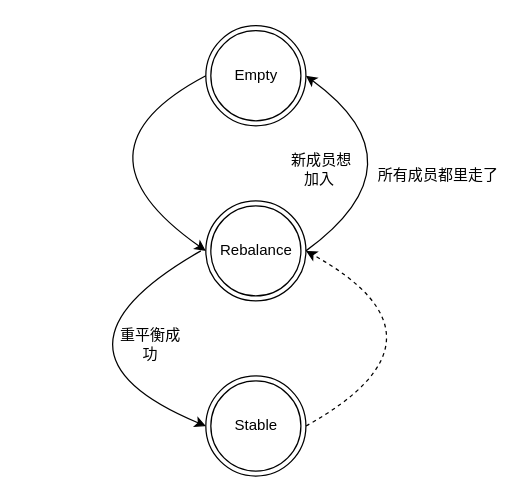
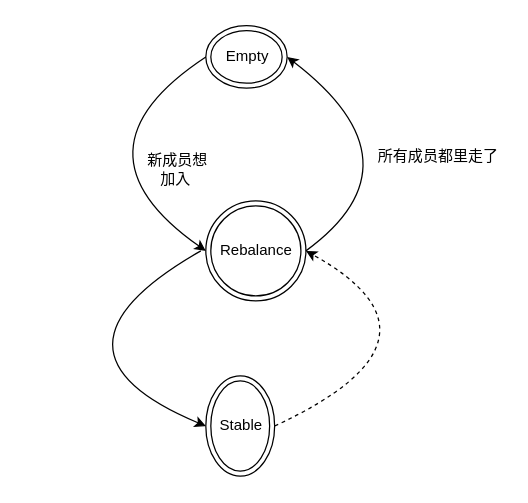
  <mxCell id="0" />
  <mxCell id="1" parent="0" />
- <mxCell id="2" value="Empty" style="ellipse;shape=doubleEllipse;html=1;dashed=0;whitespace=wrap;aspect=fixed;" vertex="1" parent="1"><mxGeometry x="164" y="20" width="80" height="80" as="geometry" /></mxCell>
+ <mxCell id="2" value="Empty" style="ellipse;shape=doubleEllipse;html=1;dashed=0;whitespace=wrap;aspect=fixed;" vertex="1" parent="1"><mxGeometry x="164" y="20" width="65" height="50" as="geometry" /></mxCell>
  <mxCell id="3" value="Rebalance" style="ellipse;shape=doubleEllipse;html=1;dashed=0;whitespace=wrap;aspect=fixed;" vertex="1" parent="1"><mxGeometry x="164" y="160" width="80" height="80" as="geometry" /></mxCell>
- <mxCell id="4" value="Stable" style="ellipse;shape=doubleEllipse;html=1;dashed=0;whitespace=wrap;aspect=fixed;" vertex="1" parent="1"><mxGeometry x="164" y="300" width="80" height="80" as="geometry" /></mxCell>
- <mxCell id="5" value="&amp;nbsp;新成员想加入" style="text;html=1;strokeColor=none;fillColor=none;align=center;verticalAlign=middle;whiteSpace=wrap;rounded=0;" vertex="1" parent="1"><mxGeometry x="225" y="120" width="60" height="30" as="geometry" /></mxCell>
+ <mxCell id="4" value="Stable" style="ellipse;shape=doubleEllipse;html=1;dashed=0;whitespace=wrap;aspect=fixed;" vertex="1" parent="1"><mxGeometry x="164" y="300" width="55" height="80" as="geometry" /></mxCell>
+ <mxCell id="5" value="&amp;nbsp;新成员想加入" style="text;html=1;strokeColor=none;fillColor=none;align=center;verticalAlign=middle;whiteSpace=wrap;rounded=0;" vertex="1" parent="1"><mxGeometry x="110" y="120" width="60" height="30" as="geometry" /></mxCell>
  <mxCell id="6" value="" style="curved=1;endArrow=classic;html=1;exitX=0;exitY=0.5;exitDx=0;exitDy=0;entryX=0;entryY=0.5;entryDx=0;entryDy=0;" edge="1" parent="1" source="2" target="3"><mxGeometry width="50" height="50" relative="1" as="geometry"><mxPoint x="110" y="160" as="sourcePoint" /><mxPoint x="160" y="110" as="targetPoint" /><Array as="points"><mxPoint x="50" y="120" /></Array></mxGeometry></mxCell>
  <mxCell id="7" value="" style="curved=1;endArrow=classic;html=1;exitX=1;exitY=0.5;exitDx=0;exitDy=0;entryX=1;entryY=0.5;entryDx=0;entryDy=0;" edge="1" parent="1" source="3" target="2"><mxGeometry width="50" height="50" relative="1" as="geometry"><mxPoint x="404" y="70" as="sourcePoint" /><mxPoint x="404" y="210" as="targetPoint" /><Array as="points"><mxPoint x="340" y="130" /></Array></mxGeometry></mxCell>
- <mxCell id="8" value="所有成员都里走了" style="text;html=1;strokeColor=none;fillColor=none;align=center;verticalAlign=middle;whiteSpace=wrap;rounded=0;" vertex="1" parent="1"><mxGeometry x="300" y="125" width="100" height="30" as="geometry" /></mxCell>
+ <mxCell id="8" value="所有成员都里走了" style="text;html=1;strokeColor=none;fillColor=none;align=center;verticalAlign=middle;whiteSpace=wrap;rounded=0;" vertex="1" parent="1"><mxGeometry x="300" y="110" width="100" height="30" as="geometry" /></mxCell>
  <mxCell id="9" value="" style="curved=1;endArrow=classic;html=1;entryX=0;entryY=0.5;entryDx=0;entryDy=0;" edge="1" parent="1" target="4"><mxGeometry width="50" height="50" relative="1" as="geometry"><mxPoint x="160" y="200" as="sourcePoint" /><mxPoint x="110" y="240" as="targetPoint" /><Array as="points"><mxPoint x="20" y="280" /></Array></mxGeometry></mxCell>
- <mxCell id="10" value="重平衡成功" style="text;html=1;strokeColor=none;fillColor=none;align=center;verticalAlign=middle;whiteSpace=wrap;rounded=0;" vertex="1" parent="1"><mxGeometry x="90" y="260" width="60" height="30" as="geometry" /></mxCell>
  <mxCell id="11" value="" style="curved=1;endArrow=classic;html=1;exitX=1;exitY=0.5;exitDx=0;exitDy=0;entryX=1;entryY=0.5;entryDx=0;entryDy=0;dashed=1;" edge="1" parent="1" source="4" target="3"><mxGeometry width="50" height="50" relative="1" as="geometry"><mxPoint x="300" y="320" as="sourcePoint" /><mxPoint x="300" y="180" as="targetPoint" /><Array as="points"><mxPoint x="370" y="270" /></Array></mxGeometry></mxCell>
